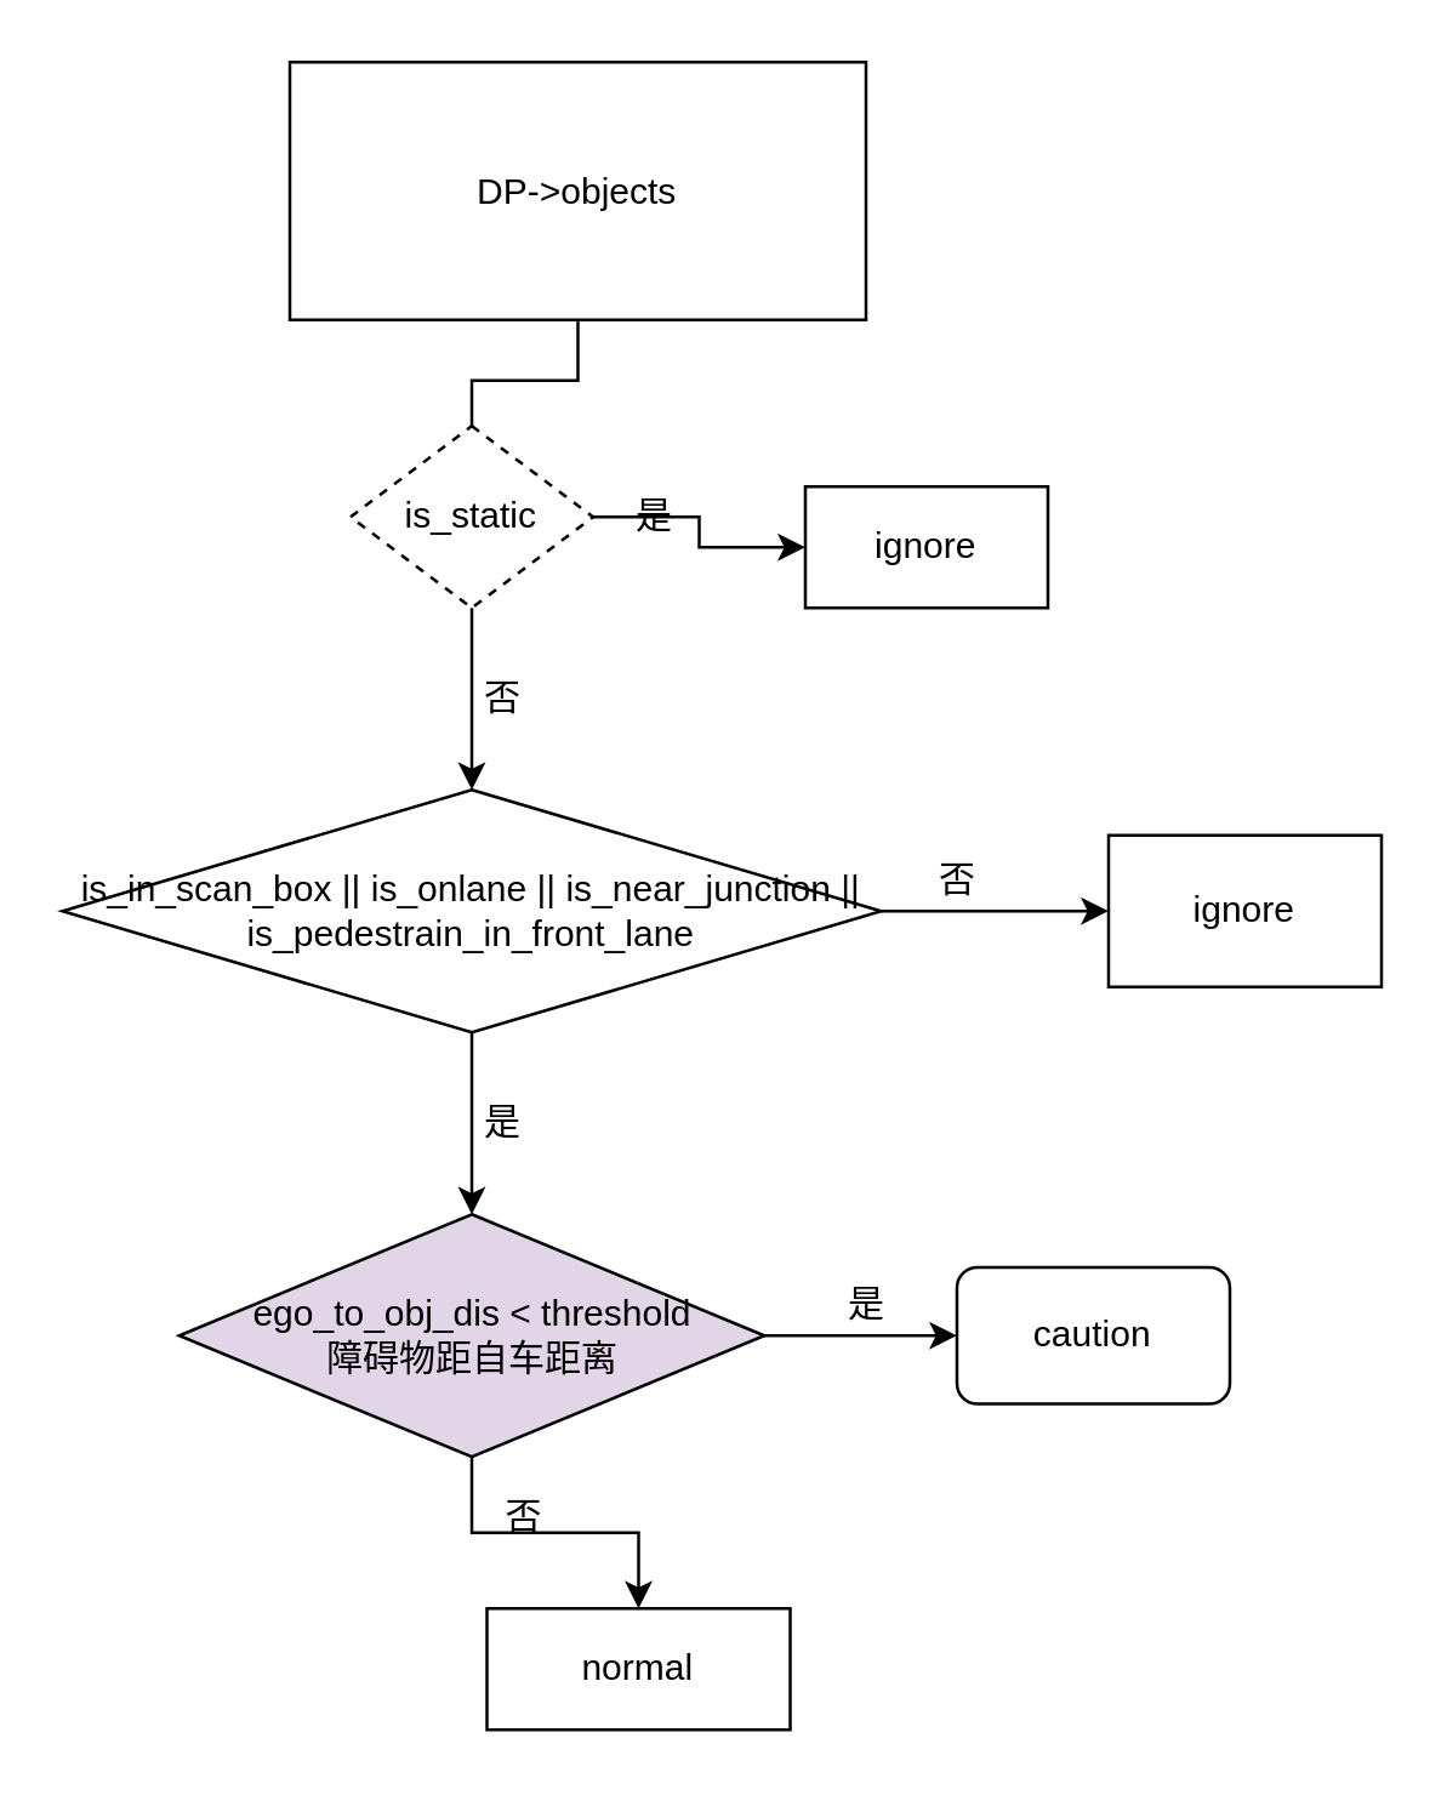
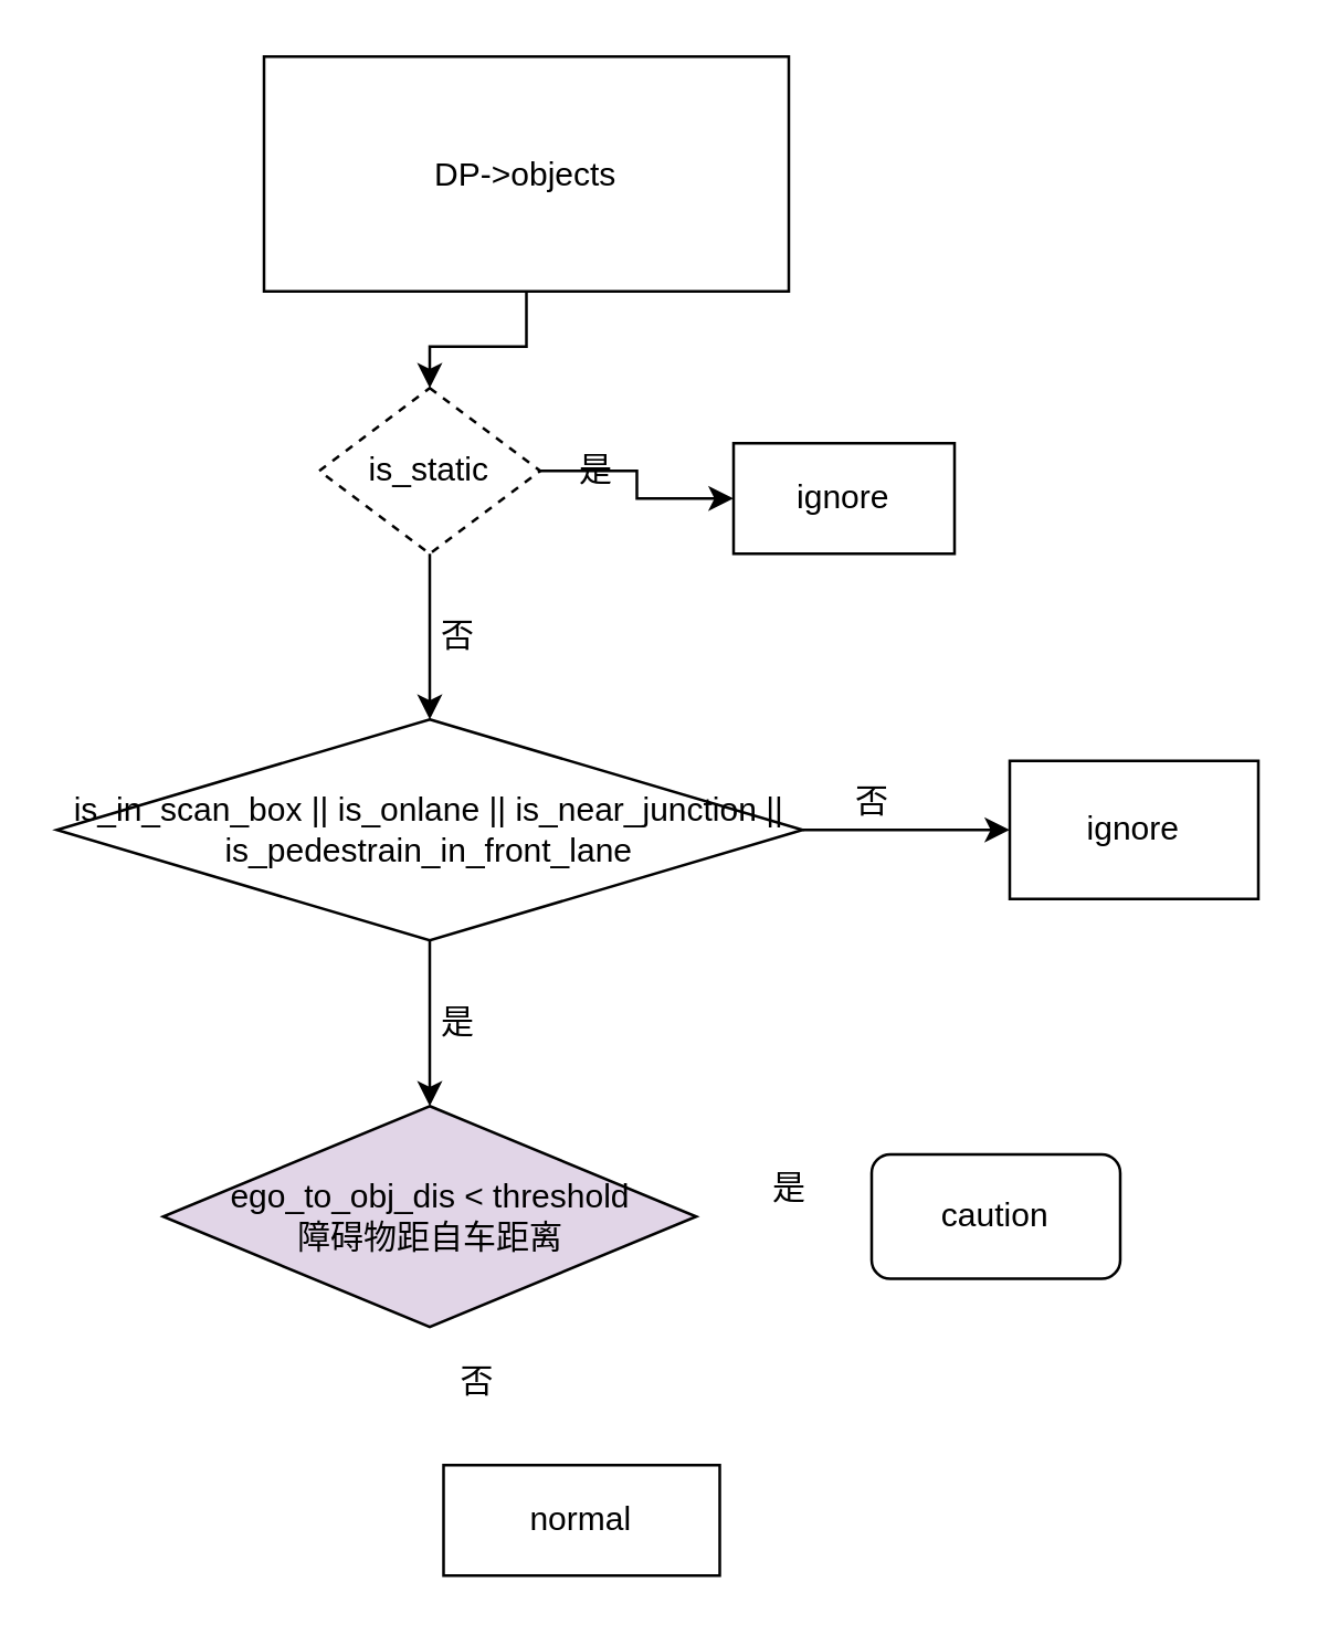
  <mxCell id="0" />
  <mxCell id="1" parent="0" />
- <mxCell id="2" value="" style="edgeStyle=orthogonalEdgeStyle;rounded=0;orthogonalLoop=1;jettySize=auto;html=1;endArrow=none;" edge="1" parent="1" source="3" target="6"><mxGeometry relative="1" as="geometry" /></mxCell>
+ <mxCell id="2" value="" style="edgeStyle=orthogonalEdgeStyle;rounded=0;orthogonalLoop=1;jettySize=auto;html=1;" edge="1" parent="1" source="3" target="6"><mxGeometry relative="1" as="geometry" /></mxCell>
  <mxCell id="3" value="DP-&amp;gt;objects" style="rounded=0;whiteSpace=wrap;html=1;" vertex="1" parent="1"><mxGeometry x="95" y="20" width="190" height="85" as="geometry" /></mxCell>
  <mxCell id="4" value="" style="edgeStyle=orthogonalEdgeStyle;rounded=0;orthogonalLoop=1;jettySize=auto;html=1;" edge="1" parent="1" source="6" target="7"><mxGeometry relative="1" as="geometry" /></mxCell>
  <mxCell id="5" value="" style="edgeStyle=orthogonalEdgeStyle;rounded=0;orthogonalLoop=1;jettySize=auto;html=1;entryX=0.5;entryY=0;entryDx=0;entryDy=0;" edge="1" parent="1" source="6" target="12"><mxGeometry relative="1" as="geometry"><mxPoint x="155" y="280" as="targetPoint" /></mxGeometry></mxCell>
  <mxCell id="6" value="&lt;div&gt;is_static&lt;/div&gt;" style="rhombus;whiteSpace=wrap;html=1;rounded=0;dashed=1;" vertex="1" parent="1"><mxGeometry x="115" y="140" width="80" height="60" as="geometry" /></mxCell>
  <mxCell id="7" value="ignore" style="whiteSpace=wrap;html=1;rounded=0;" vertex="1" parent="1"><mxGeometry x="265" y="160" width="80" height="40" as="geometry" /></mxCell>
  <mxCell id="8" value="是" style="text;html=1;align=center;verticalAlign=middle;resizable=0;points=[];autosize=1;strokeColor=none;fillColor=none;" vertex="1" parent="1"><mxGeometry x="200" y="160" width="30" height="20" as="geometry" /></mxCell>
  <mxCell id="9" value="否" style="text;html=1;align=center;verticalAlign=middle;resizable=0;points=[];autosize=1;strokeColor=none;fillColor=none;" vertex="1" parent="1"><mxGeometry x="150" y="220" width="30" height="20" as="geometry" /></mxCell>
  <mxCell id="10" value="" style="edgeStyle=orthogonalEdgeStyle;rounded=0;orthogonalLoop=1;jettySize=auto;html=1;" edge="1" parent="1" source="12" target="13"><mxGeometry relative="1" as="geometry" /></mxCell>
  <mxCell id="11" value="" style="edgeStyle=orthogonalEdgeStyle;rounded=0;orthogonalLoop=1;jettySize=auto;html=1;" edge="1" parent="1" source="12"><mxGeometry relative="1" as="geometry"><mxPoint x="155" y="400" as="targetPoint" /></mxGeometry></mxCell>
  <mxCell id="12" value="&lt;div&gt;is_in_scan_box || is_onlane || is_near_junction || is_pedestrain_in_front_lane&lt;br&gt;&lt;/div&gt;" style="rhombus;whiteSpace=wrap;html=1;" vertex="1" parent="1"><mxGeometry x="20" y="260" width="270" height="80" as="geometry" /></mxCell>
  <mxCell id="13" value="ignore" style="whiteSpace=wrap;html=1;" vertex="1" parent="1"><mxGeometry x="365" y="275" width="90" height="50" as="geometry" /></mxCell>
  <mxCell id="14" value="否" style="text;html=1;align=center;verticalAlign=middle;resizable=0;points=[];autosize=1;strokeColor=none;fillColor=none;" vertex="1" parent="1"><mxGeometry x="300" y="280" width="30" height="20" as="geometry" /></mxCell>
  <mxCell id="15" value="是" style="text;html=1;align=center;verticalAlign=middle;resizable=0;points=[];autosize=1;strokeColor=none;fillColor=none;" vertex="1" parent="1"><mxGeometry x="150" y="360" width="30" height="20" as="geometry" /></mxCell>
- <mxCell id="16" value="" style="edgeStyle=orthogonalEdgeStyle;rounded=0;orthogonalLoop=1;jettySize=auto;html=1;" edge="1" parent="1" source="18" target="19"><mxGeometry relative="1" as="geometry" /></mxCell>
- <mxCell id="17" value="" style="edgeStyle=orthogonalEdgeStyle;rounded=0;orthogonalLoop=1;jettySize=auto;html=1;" edge="1" parent="1" source="18" target="21"><mxGeometry relative="1" as="geometry" /></mxCell>
  <mxCell id="18" value="&lt;div&gt;ego_to_obj_dis &amp;lt; threshold&lt;/div&gt;&lt;div&gt;障碍物距自车距离&lt;br&gt;&lt;/div&gt;" style="rhombus;whiteSpace=wrap;html=1;fillColor=#e1d5e7;" vertex="1" parent="1"><mxGeometry x="58.5" y="400" width="193" height="80" as="geometry" /></mxCell>
  <mxCell id="19" value="caution" style="whiteSpace=wrap;html=1;rounded=1;" vertex="1" parent="1"><mxGeometry x="315" y="417.5" width="90" height="45" as="geometry" /></mxCell>
  <mxCell id="20" value="是" style="text;html=1;align=center;verticalAlign=middle;resizable=0;points=[];autosize=1;strokeColor=none;fillColor=none;" vertex="1" parent="1"><mxGeometry x="270" y="420" width="30" height="20" as="geometry" /></mxCell>
  <mxCell id="21" value="normal" style="whiteSpace=wrap;html=1;" vertex="1" parent="1"><mxGeometry x="160" y="530" width="100" height="40" as="geometry" /></mxCell>
  <mxCell id="22" value="否" style="text;html=1;align=center;verticalAlign=middle;resizable=0;points=[];autosize=1;strokeColor=none;fillColor=none;" vertex="1" parent="1"><mxGeometry x="157" y="490" width="30" height="20" as="geometry" /></mxCell>
